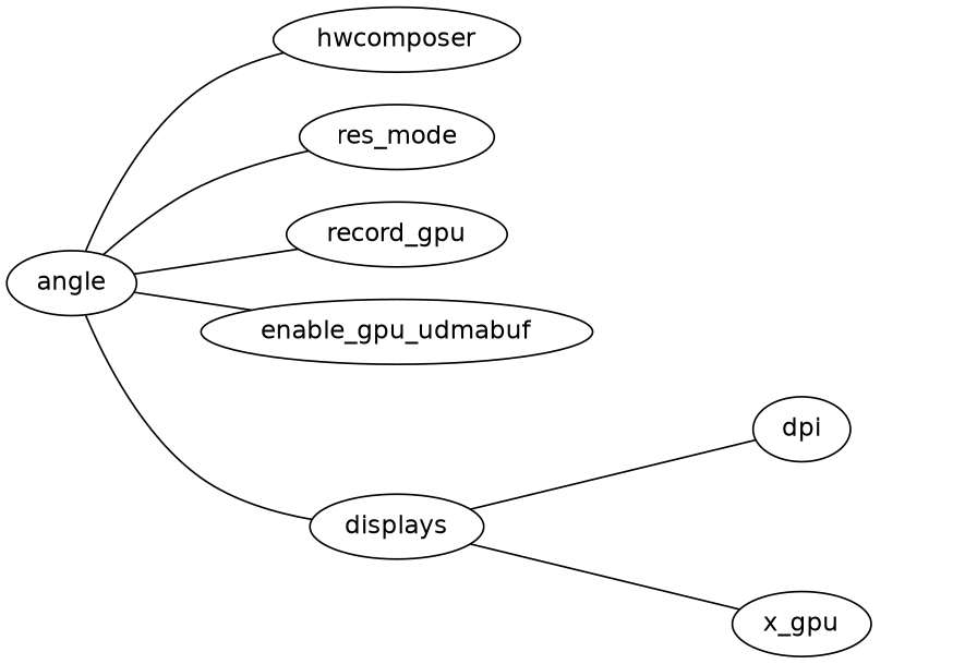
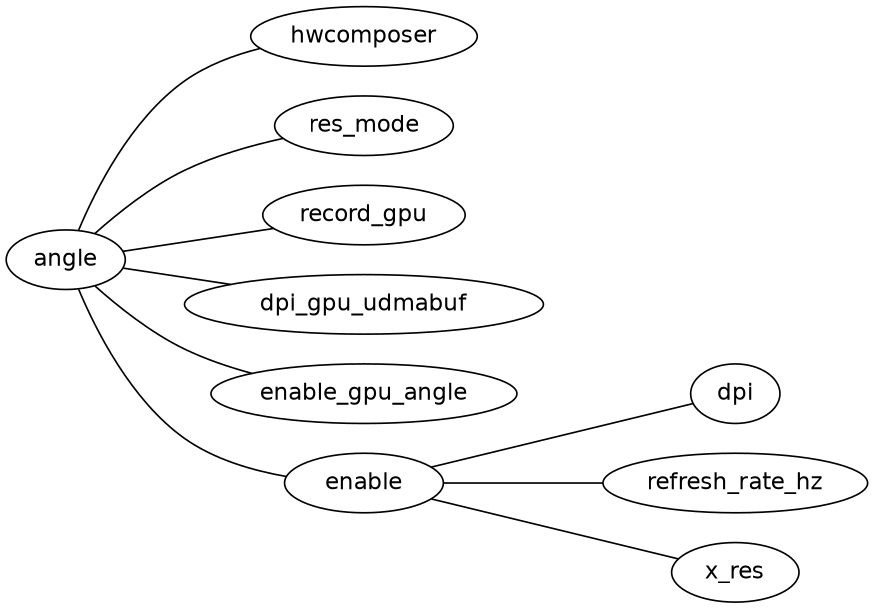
  graph {
    fontname="DejaVu Sans"
    rankdir=LR
    node [fontname="DejaVu Sans"]
    edge [fontname="DejaVu Sans"]
    n1 [label=angle]
    hwcomposer
    n3 [label=res_mode]
    n4 [label=record_gpu]
-   enable_gpu_udmabuf
-   displays
+   enable_gpu_udmabuf [label=dpi_gpu_udmabuf]
+   enable_gpu_angle
+   displays [label=enable]
    dpi
-   x_res [label=x_gpu]
+   refresh_rate_hz
+   x_res
    n1 -- hwcomposer
    n1 -- n3
    n1 -- n4
    n1 -- enable_gpu_udmabuf
+   n1 -- enable_gpu_angle
    n1 -- displays
    displays -- dpi
+   displays -- refresh_rate_hz
    displays -- x_res
  }
